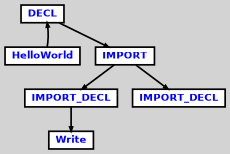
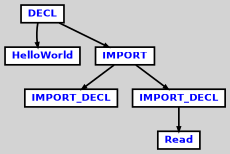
  digraph {
    bgcolor=lightgrey
    ordering=out
    ranksep=.4
    node [color=black fillcolor=white fixedsize=false fontcolor=blue fontname="Helvetica-bold" fontsize=12 shape=box style="filled, solid, bold"]
    edge [arrowsize=.5 color=black style=bold]
    n1 [height=.25 label=DECL width=.25]
    n2 [height=.25 label=HelloWorld width=.25]
    n3 [height=.25 label=IMPORT width=.25]
    n4 [height=.25 label=IMPORT_DECL width=.25]
    n5 [height=.25 label=IMPORT_DECL width=.25]
-   n6 [height=.25 label=Write width=.25]
-   n2 -> n1
+   n7 [height=.25 label=Read width=.25]
+   n1 -> n2
    n1 -> n3
    n3 -> n4
    n3 -> n5
-   n4 -> n6
+   n5 -> n7
  }
